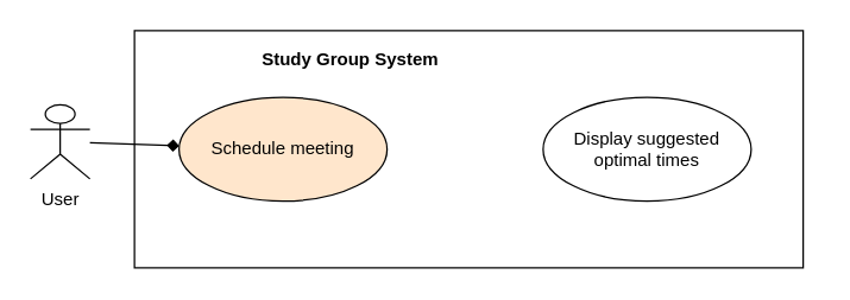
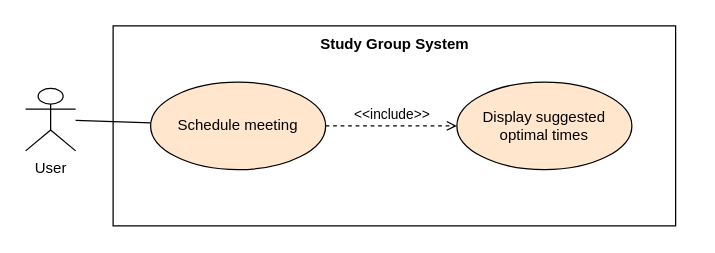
  <mxCell id="0" />
  <mxCell id="1" parent="0" />
  <mxCell id="2" value="" style="group" parent="1" vertex="1" connectable="0"><mxGeometry x="90" y="20" width="460" height="160" as="geometry" /></mxCell>
  <mxCell id="3" value="" style="rounded=0;whiteSpace=wrap;html=1;" parent="2" vertex="1"><mxGeometry width="450" height="160" as="geometry" /></mxCell>
- <mxCell id="4" value="Study Group System" style="text;html=1;align=center;verticalAlign=middle;resizable=0;points=[];autosize=1;strokeColor=none;fillColor=none;fontStyle=1" parent="2" vertex="1"><mxGeometry x="80" y="5" width="130" height="30" as="geometry" /></mxCell>
+ <mxCell id="4" value="Study Group System" style="text;html=1;align=center;verticalAlign=middle;resizable=0;points=[];autosize=1;strokeColor=none;fillColor=none;fontStyle=1" parent="2" vertex="1"><mxGeometry x="160.0" width="130" height="30" as="geometry" /></mxCell>
  <mxCell id="5" value="" style="group" parent="2" vertex="1" connectable="0"><mxGeometry x="30" y="45" width="360" height="70" as="geometry" /></mxCell>
  <mxCell id="6" value="Schedule meeting" style="ellipse;whiteSpace=wrap;html=1;fillColor=#ffe6cc;" parent="5" vertex="1"><mxGeometry width="140" height="70" as="geometry" /></mxCell>
- <mxCell id="7" value="Display suggested optimal times" style="ellipse;whiteSpace=wrap;html=1;" parent="5" vertex="1"><mxGeometry x="245" width="140" height="70" as="geometry" /></mxCell>
+ <mxCell id="7" value="Display suggested optimal times" style="ellipse;whiteSpace=wrap;html=1;fillColor=#ffe6cc;" parent="5" vertex="1"><mxGeometry x="245" width="140" height="70" as="geometry" /></mxCell>
+ <mxCell id="8" value="&amp;lt;&amp;lt;include&amp;gt;&amp;gt;" style="edgeStyle=none;html=1;endArrow=open;verticalAlign=bottom;dashed=1;labelBackgroundColor=none;rounded=0;" parent="5" source="6" target="7" edge="1"><mxGeometry width="160" relative="1" as="geometry"><mxPoint x="170" as="sourcePoint" /><mxPoint x="330" as="targetPoint" /></mxGeometry></mxCell>
  <mxCell id="9" value="User" style="shape=umlActor;html=1;verticalLabelPosition=bottom;verticalAlign=top;align=center;" parent="1" vertex="1"><mxGeometry x="20" y="70" width="40" height="50" as="geometry" /></mxCell>
- <mxCell id="10" value="" style="edgeStyle=none;html=1;endArrow=diamond;verticalAlign=bottom;rounded=0;" parent="1" source="9" target="6" edge="1"><mxGeometry width="160" relative="1" as="geometry"><mxPoint x="70" y="570" as="sourcePoint" /><mxPoint x="230" y="570" as="targetPoint" /></mxGeometry></mxCell>
+ <mxCell id="10" value="" style="edgeStyle=none;html=1;endArrow=none;verticalAlign=bottom;rounded=0;" parent="1" source="9" target="6" edge="1"><mxGeometry width="160" relative="1" as="geometry"><mxPoint x="70" y="570" as="sourcePoint" /><mxPoint x="230" y="570" as="targetPoint" /></mxGeometry></mxCell>
